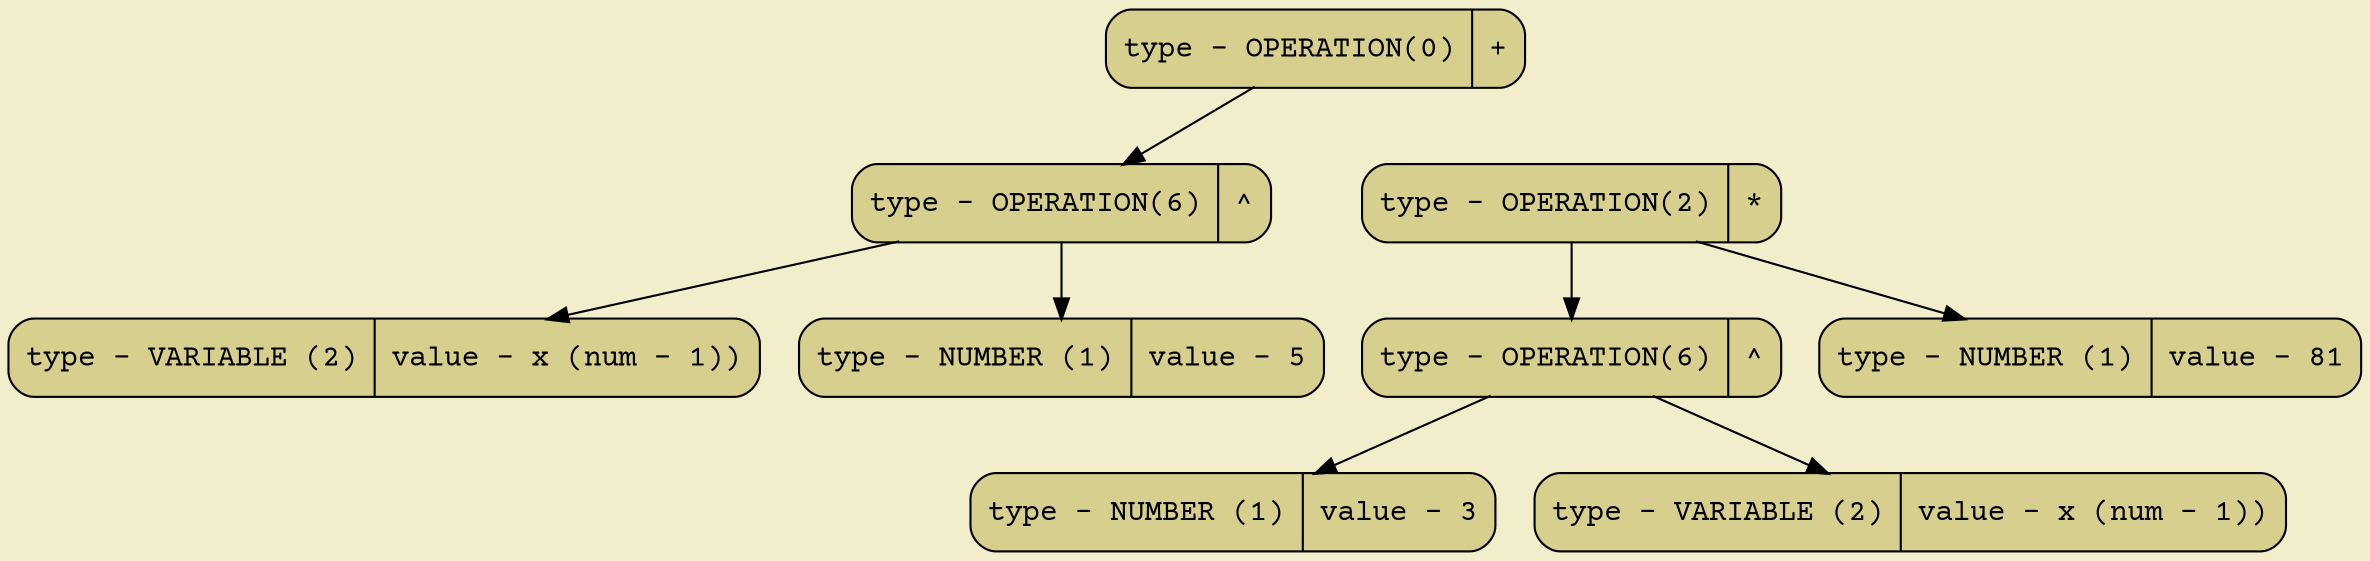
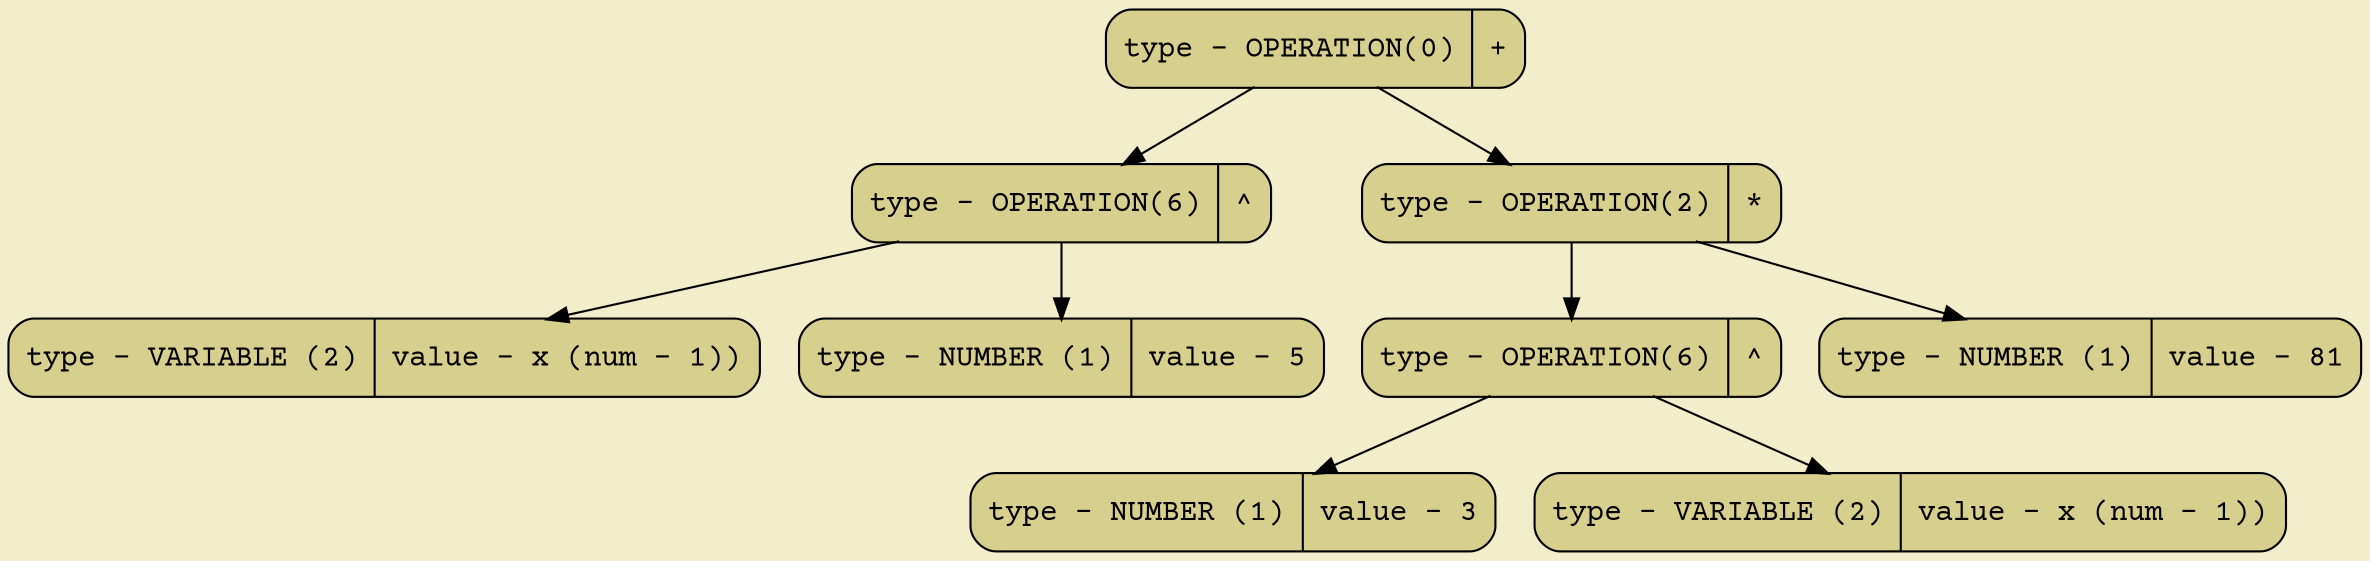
  digraph {
    bgcolor="#F2EECB"
    rankdir=TB
    fontname="Courier Prime"
    node [fillcolor="#D7CF8D" shape=Mrecord style=filled fontname="Courier Prime"]
    edge [fontname="Courier Prime"]
    n1 [label="type - OPERATION(0) | +"]
    n2 [label="type - OPERATION(6) | ^"]
    n3 [label="type - OPERATION(2) | *"]
    n4 [label="type - VARIABLE (2) | value - x (num - 1))"]
    n5 [label="type - NUMBER (1) | value - 5"]
    n6 [label="type - OPERATION(6) | ^"]
    n7 [label="type - NUMBER (1) | value - 81"]
    n8 [label="type - NUMBER (1) | value - 3"]
    n9 [label="type - VARIABLE (2) | value - x (num - 1))"]
    n1 -> n2
+   n1 -> n3
    n2 -> n4
    n2 -> n5
    n3 -> n6
    n3 -> n7
    n6 -> n8
    n6 -> n9
  }
